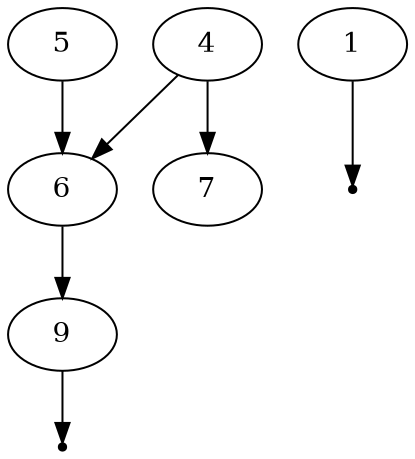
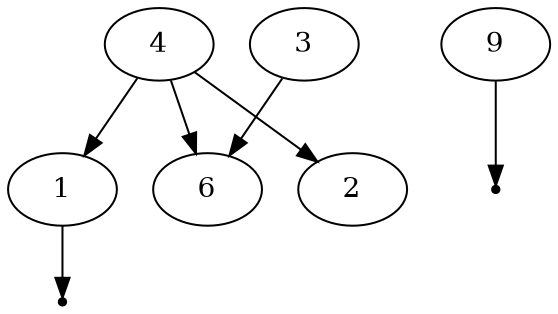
  digraph {
    ordering=out
    4
    1
    6
-   2 [label=7]
+   2
    null0 [shape=point]
    9
-   5
+   5 [label=3]
    null1 [shape=point]
+   4 -> 1
    4 -> 6
    4 -> 2
    1 -> null0
-   6 -> 9
    9 -> null1
    5 -> 6
  }
